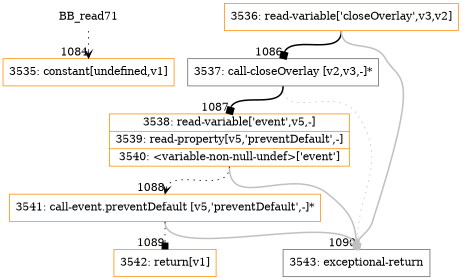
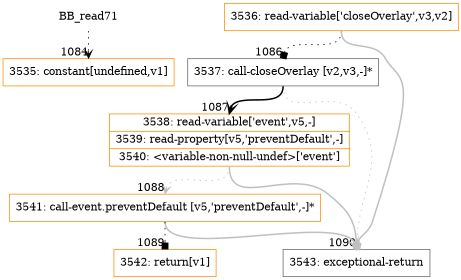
  digraph {
    rankdir=TD
    node [color=darkorange shape=record]
    edge [arrowhead=vee headport=n style=bold tailport=s]
    n1 [color=gray40 label=BB_read71 shape=none]
    n2 [label="{3535: constant[undefined,v1]}"]
    n3 [label="{3536: read-variable['closeOverlay',v3,v2]}"]
    n4 [color=gray40 label="{3537: call-closeOverlay [v2,v3,-]*}"]
    n5 [color=gray40 label="{3543: exceptional-return}"]
    n6 [label="{3538: read-variable['event',v5,-]|3539: read-property[v5,'preventDefault',-]|3540: \<variable-non-null-undef\>['event']}"]
    n7 [label="{3541: call-event.preventDefault [v5,'preventDefault',-]*}"]
    n8 [label="{3542: return[v1]}"]
    n1 -> n2 [headlabel="    1084" style=dotted]
-   n3 -> n4 [arrowhead=box headlabel="      1086"]
+   n3 -> n4 [arrowhead=box headlabel="      1086" style=dotted]
    n3 -> n5 [arrowhead=box color=gray headlabel="      1090"]
    n4 -> n5 [arrowhead=box color=gray style=dotted]
-   n4 -> n6 [arrowhead=box headlabel="      1087"]
+   n4 -> n6 [headlabel="      1087"]
    n6 -> n5 [arrowhead=onormal color=gray]
-   n6 -> n7 [headlabel="      1088" style=dotted]
+   n6 -> n7 [headlabel="      1088" style=dotted color=gray]
    n7 -> n5 [color=gray]
    n7 -> n8 [arrowhead=box headlabel="      1089" style=dotted]
  }
